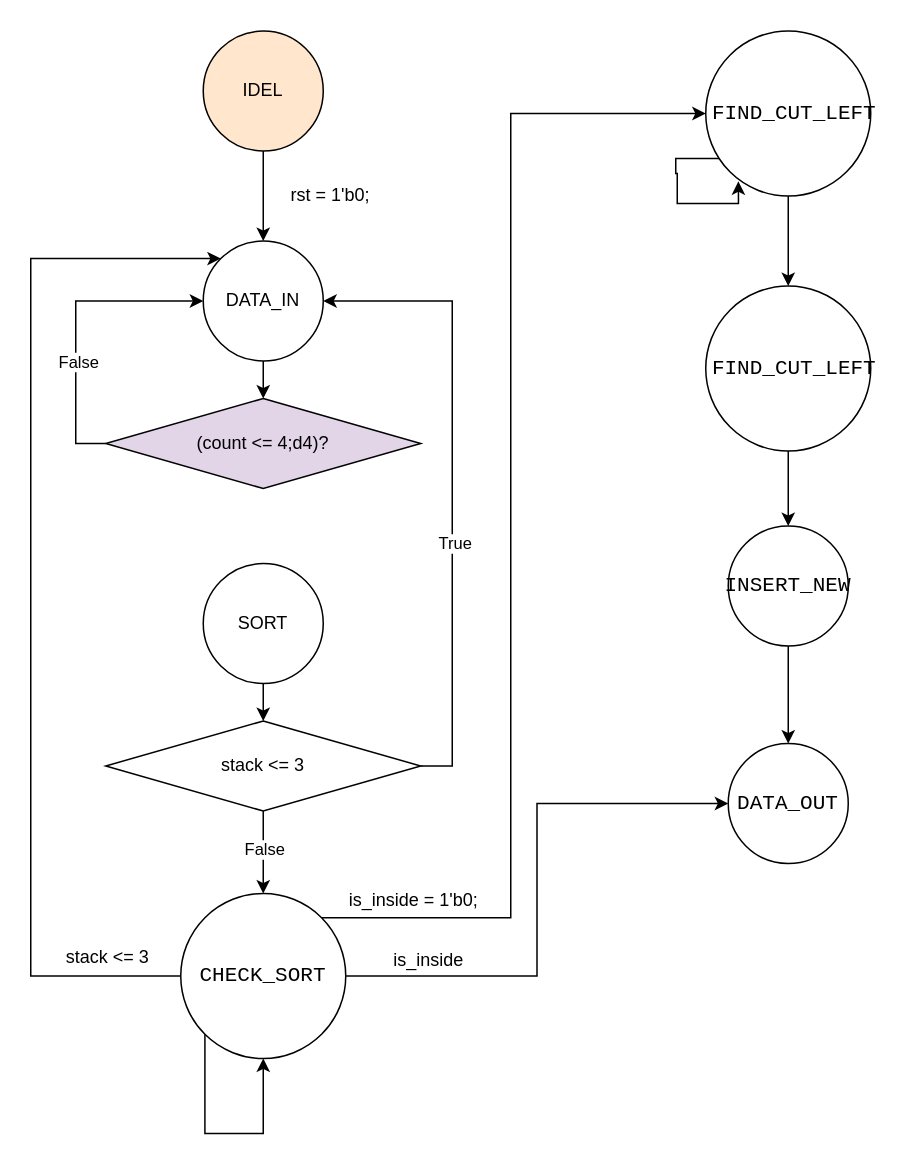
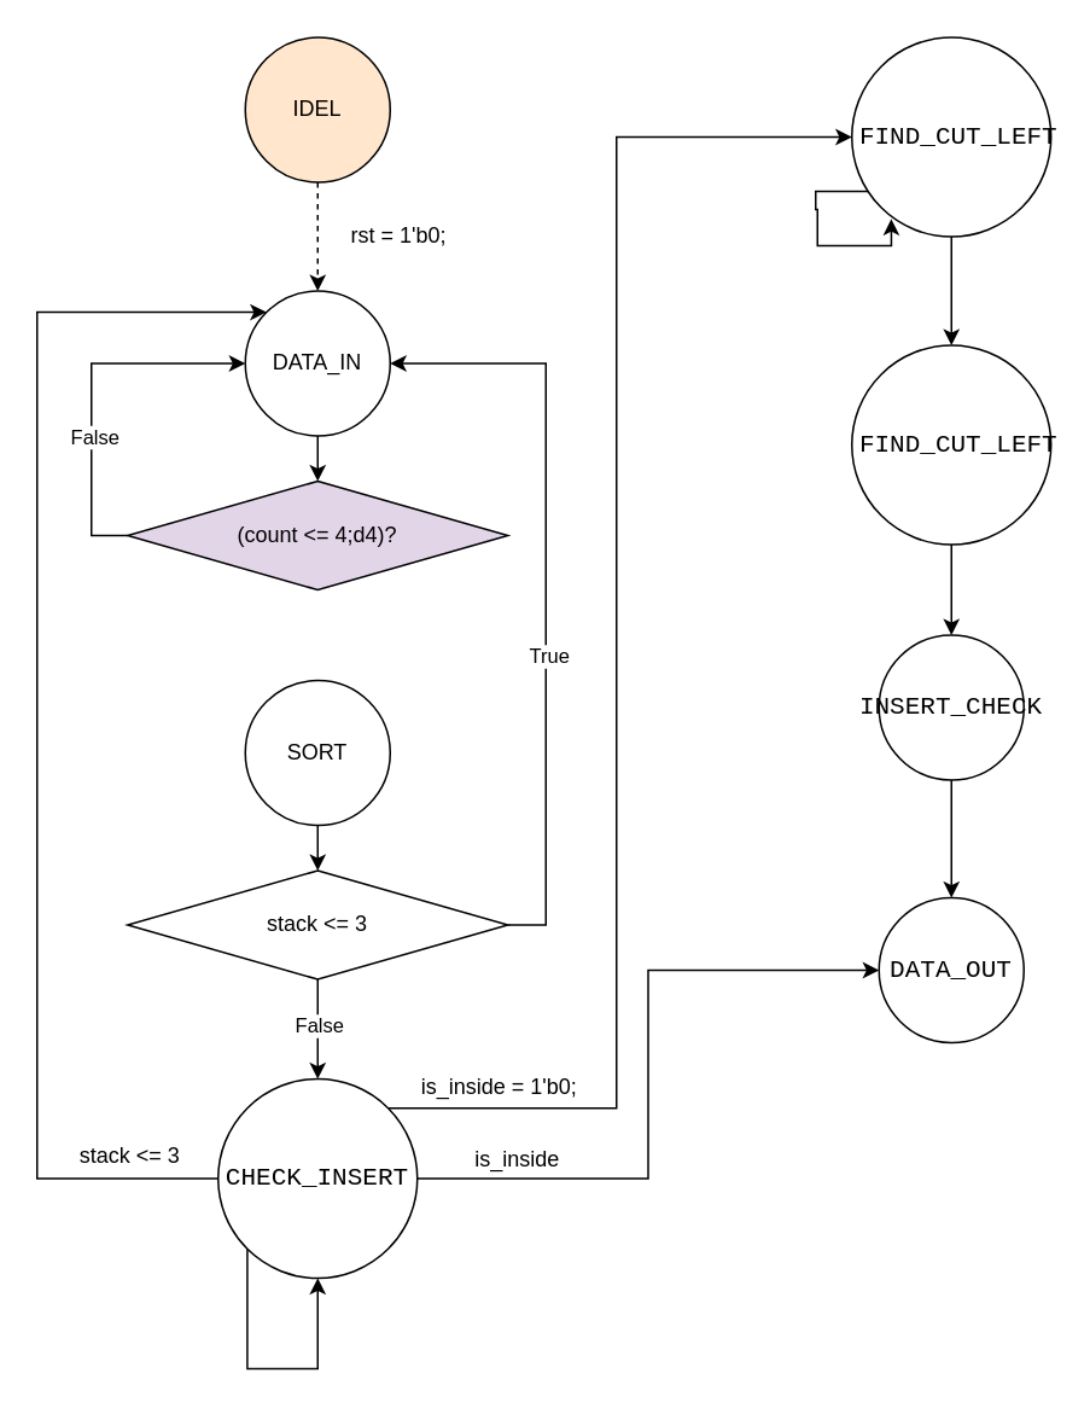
  <mxCell id="0" />
  <mxCell id="1" parent="0" />
- <mxCell id="2" style="edgeStyle=orthogonalEdgeStyle;rounded=0;orthogonalLoop=1;jettySize=auto;html=1;entryX=0.5;entryY=0;entryDx=0;entryDy=0;" edge="1" parent="1" source="3" target="5"><mxGeometry relative="1" as="geometry" /></mxCell>
+ <mxCell id="2" style="edgeStyle=orthogonalEdgeStyle;rounded=0;orthogonalLoop=1;jettySize=auto;html=1;entryX=0.5;entryY=0;entryDx=0;entryDy=0;dashed=1;" edge="1" parent="1" source="3" target="5"><mxGeometry relative="1" as="geometry" /></mxCell>
  <mxCell id="3" value="IDEL" style="ellipse;whiteSpace=wrap;html=1;aspect=fixed;fillColor=#ffe6cc;" vertex="1" parent="1"><mxGeometry x="135" y="20" width="80" height="80" as="geometry" /></mxCell>
  <mxCell id="4" style="edgeStyle=orthogonalEdgeStyle;rounded=0;orthogonalLoop=1;jettySize=auto;html=1;entryX=0.5;entryY=0;entryDx=0;entryDy=0;" edge="1" parent="1" source="5" target="24"><mxGeometry relative="1" as="geometry" /></mxCell>
  <mxCell id="5" value="DATA_IN" style="ellipse;whiteSpace=wrap;html=1;aspect=fixed;" vertex="1" parent="1"><mxGeometry x="135" y="160" width="80" height="80" as="geometry" /></mxCell>
  <mxCell id="6" value="rst = 1'b0;" style="text;html=1;align=center;verticalAlign=middle;whiteSpace=wrap;rounded=0;" vertex="1" parent="1"><mxGeometry x="190" y="115" width="60" height="30" as="geometry" /></mxCell>
  <mxCell id="7" style="edgeStyle=orthogonalEdgeStyle;rounded=0;orthogonalLoop=1;jettySize=auto;html=1;entryX=0.5;entryY=0;entryDx=0;entryDy=0;" edge="1" parent="1" source="8" target="29"><mxGeometry relative="1" as="geometry" /></mxCell>
  <mxCell id="8" value="SORT" style="ellipse;whiteSpace=wrap;html=1;aspect=fixed;" vertex="1" parent="1"><mxGeometry x="135" y="375" width="80" height="80" as="geometry" /></mxCell>
  <mxCell id="9" style="edgeStyle=orthogonalEdgeStyle;rounded=0;orthogonalLoop=1;jettySize=auto;html=1;exitX=1;exitY=0.5;exitDx=0;exitDy=0;entryX=0;entryY=0.5;entryDx=0;entryDy=0;" edge="1" parent="1" source="13" target="21"><mxGeometry relative="1" as="geometry" /></mxCell>
  <mxCell id="10" style="edgeStyle=orthogonalEdgeStyle;rounded=0;orthogonalLoop=1;jettySize=auto;html=1;exitX=1;exitY=0;exitDx=0;exitDy=0;entryX=0;entryY=0.5;entryDx=0;entryDy=0;" edge="1" parent="1" source="13" target="16"><mxGeometry relative="1" as="geometry"><Array as="points"><mxPoint x="340" y="611" /><mxPoint x="340" y="75" /></Array></mxGeometry></mxCell>
  <mxCell id="11" style="edgeStyle=orthogonalEdgeStyle;rounded=0;orthogonalLoop=1;jettySize=auto;html=1;exitX=0;exitY=0.5;exitDx=0;exitDy=0;entryX=0;entryY=0;entryDx=0;entryDy=0;" edge="1" parent="1" source="13" target="5"><mxGeometry relative="1" as="geometry"><Array as="points"><mxPoint x="20" y="650" /><mxPoint x="20" y="172" /></Array></mxGeometry></mxCell>
  <mxCell id="12" style="edgeStyle=orthogonalEdgeStyle;rounded=0;orthogonalLoop=1;jettySize=auto;html=1;exitX=0;exitY=1;exitDx=0;exitDy=0;entryX=0.5;entryY=1;entryDx=0;entryDy=0;" edge="1" parent="1" source="13" target="13"><mxGeometry relative="1" as="geometry"><mxPoint x="180" y="715" as="targetPoint" /><Array as="points"><mxPoint x="136" y="755" /><mxPoint x="175" y="755" /></Array></mxGeometry></mxCell>
- <mxCell id="13" value="&lt;div style=&quot;font-family: Consolas, &amp;quot;Courier New&amp;quot;, monospace; font-size: 14px; line-height: 19px; white-space: pre;&quot;&gt;&lt;font style=&quot;color: rgb(0, 0, 0);&quot;&gt;CHECK_SORT&lt;/font&gt;&lt;/div&gt;" style="ellipse;whiteSpace=wrap;html=1;aspect=fixed;" vertex="1" parent="1"><mxGeometry x="120" y="595" width="110" height="110" as="geometry" /></mxCell>
+ <mxCell id="13" value="&lt;div style=&quot;font-family: Consolas, &amp;quot;Courier New&amp;quot;, monospace; font-size: 14px; line-height: 19px; white-space: pre;&quot;&gt;&lt;font style=&quot;color: rgb(0, 0, 0);&quot;&gt;CHECK_INSERT&lt;/font&gt;&lt;/div&gt;" style="ellipse;whiteSpace=wrap;html=1;aspect=fixed;" vertex="1" parent="1"><mxGeometry x="120" y="595" width="110" height="110" as="geometry" /></mxCell>
  <mxCell id="14" style="edgeStyle=orthogonalEdgeStyle;rounded=0;orthogonalLoop=1;jettySize=auto;html=1;entryX=0.5;entryY=0;entryDx=0;entryDy=0;" edge="1" parent="1" source="16" target="18"><mxGeometry relative="1" as="geometry" /></mxCell>
  <mxCell id="15" style="edgeStyle=orthogonalEdgeStyle;rounded=0;orthogonalLoop=1;jettySize=auto;html=1;exitX=0.085;exitY=0.729;exitDx=0;exitDy=0;entryX=0.198;entryY=0.911;entryDx=0;entryDy=0;entryPerimeter=0;exitPerimeter=0;" edge="1" parent="1" source="16" target="16"><mxGeometry relative="1" as="geometry"><mxPoint x="490" y="155" as="targetPoint" /><Array as="points"><mxPoint x="486" y="100" /><mxPoint x="486" y="105" /><mxPoint x="450" y="105" /><mxPoint x="450" y="115" /><mxPoint x="451" y="115" /><mxPoint x="451" y="135" /><mxPoint x="492" y="135" /></Array></mxGeometry></mxCell>
  <mxCell id="16" value="&lt;div style=&quot;font-family: Consolas, &amp;quot;Courier New&amp;quot;, monospace; font-size: 14px; line-height: 19px; white-space: pre;&quot;&gt;&lt;div style=&quot;line-height: 19px;&quot;&gt;&amp;nbsp;FIND_CUT_LEFT&lt;/div&gt;&lt;/div&gt;" style="ellipse;whiteSpace=wrap;html=1;aspect=fixed;fontColor=#000000;labelBackgroundColor=none;" vertex="1" parent="1"><mxGeometry x="470" y="20" width="110" height="110" as="geometry" /></mxCell>
  <mxCell id="17" style="edgeStyle=orthogonalEdgeStyle;rounded=0;orthogonalLoop=1;jettySize=auto;html=1;entryX=0.5;entryY=0;entryDx=0;entryDy=0;" edge="1" parent="1" source="18" target="20"><mxGeometry relative="1" as="geometry" /></mxCell>
  <mxCell id="18" value="&lt;div style=&quot;font-family: Consolas, &amp;quot;Courier New&amp;quot;, monospace; font-size: 14px; line-height: 19px; white-space: pre;&quot;&gt;&lt;div style=&quot;line-height: 19px;&quot;&gt;&amp;nbsp;FIND_CUT_LEFT&lt;/div&gt;&lt;/div&gt;" style="ellipse;whiteSpace=wrap;html=1;aspect=fixed;fontColor=#000000;labelBackgroundColor=none;" vertex="1" parent="1"><mxGeometry x="470" y="190" width="110" height="110" as="geometry" /></mxCell>
  <mxCell id="19" style="edgeStyle=orthogonalEdgeStyle;rounded=0;orthogonalLoop=1;jettySize=auto;html=1;entryX=0.5;entryY=0;entryDx=0;entryDy=0;" edge="1" parent="1" source="20" target="21"><mxGeometry relative="1" as="geometry" /></mxCell>
- <mxCell id="20" value="&lt;div style=&quot;font-family: Consolas, &amp;quot;Courier New&amp;quot;, monospace; font-size: 14px; line-height: 19px; white-space: pre;&quot;&gt;INSERT_NEW&lt;/div&gt;" style="ellipse;whiteSpace=wrap;html=1;aspect=fixed;fontColor=#000000;labelBackgroundColor=none;" vertex="1" parent="1"><mxGeometry x="485" y="350" width="80" height="80" as="geometry" /></mxCell>
+ <mxCell id="20" value="&lt;div style=&quot;font-family: Consolas, &amp;quot;Courier New&amp;quot;, monospace; font-size: 14px; line-height: 19px; white-space: pre;&quot;&gt;INSERT_CHECK&lt;/div&gt;" style="ellipse;whiteSpace=wrap;html=1;aspect=fixed;fontColor=#000000;labelBackgroundColor=none;" vertex="1" parent="1"><mxGeometry x="485" y="350" width="80" height="80" as="geometry" /></mxCell>
  <mxCell id="21" value="&lt;div style=&quot;font-family: Consolas, &amp;quot;Courier New&amp;quot;, monospace; font-size: 14px; line-height: 19px; white-space: pre;&quot;&gt;DATA_OUT&lt;/div&gt;" style="ellipse;whiteSpace=wrap;html=1;aspect=fixed;fontColor=#000000;labelBackgroundColor=none;" vertex="1" parent="1"><mxGeometry x="485" y="495" width="80" height="80" as="geometry" /></mxCell>
  <mxCell id="22" style="edgeStyle=orthogonalEdgeStyle;rounded=0;orthogonalLoop=1;jettySize=auto;html=1;exitX=0;exitY=0.5;exitDx=0;exitDy=0;entryX=0;entryY=0.5;entryDx=0;entryDy=0;" edge="1" parent="1" source="24" target="5"><mxGeometry relative="1" as="geometry" /></mxCell>
  <mxCell id="23" value="False" style="edgeLabel;html=1;align=center;verticalAlign=middle;resizable=0;points=[];" vertex="1" connectable="0" parent="22"><mxGeometry x="-0.248" y="-1" relative="1" as="geometry"><mxPoint as="offset" /></mxGeometry></mxCell>
  <mxCell id="24" value="(count &amp;lt;= 4;d4)?" style="rhombus;whiteSpace=wrap;html=1;fillColor=#e1d5e7;" vertex="1" parent="1"><mxGeometry x="70" y="265" width="210" height="60" as="geometry" /></mxCell>
  <mxCell id="25" style="edgeStyle=orthogonalEdgeStyle;rounded=0;orthogonalLoop=1;jettySize=auto;html=1;" edge="1" parent="1" source="29" target="13"><mxGeometry relative="1" as="geometry" /></mxCell>
  <mxCell id="26" value="False" style="edgeLabel;html=1;align=center;verticalAlign=middle;resizable=0;points=[];" vertex="1" connectable="0" parent="25"><mxGeometry x="-0.079" y="-1" relative="1" as="geometry"><mxPoint x="1" as="offset" /></mxGeometry></mxCell>
  <mxCell id="27" style="edgeStyle=orthogonalEdgeStyle;rounded=0;orthogonalLoop=1;jettySize=auto;html=1;entryX=1;entryY=0.5;entryDx=0;entryDy=0;" edge="1" parent="1" source="29" target="5"><mxGeometry relative="1" as="geometry"><mxPoint x="300" y="195" as="targetPoint" /><Array as="points"><mxPoint x="301" y="510" /><mxPoint x="301" y="200" /></Array></mxGeometry></mxCell>
  <mxCell id="28" value="True" style="edgeLabel;html=1;align=center;verticalAlign=middle;resizable=0;points=[];" vertex="1" connectable="0" parent="27"><mxGeometry x="-0.185" y="-1" relative="1" as="geometry"><mxPoint as="offset" /></mxGeometry></mxCell>
  <mxCell id="29" value="stack &amp;lt;= 3" style="rhombus;whiteSpace=wrap;html=1;" vertex="1" parent="1"><mxGeometry x="70" y="480" width="210" height="60" as="geometry" /></mxCell>
  <mxCell id="30" value="is_inside" style="text;html=1;align=center;verticalAlign=middle;resizable=0;points=[];autosize=1;strokeColor=none;fillColor=none;" vertex="1" parent="1"><mxGeometry x="250" y="625" width="70" height="30" as="geometry" /></mxCell>
  <mxCell id="31" value="is_inside = 1'b0;" style="text;html=1;align=center;verticalAlign=middle;resizable=0;points=[];autosize=1;strokeColor=none;fillColor=none;" vertex="1" parent="1"><mxGeometry x="220" y="585" width="110" height="30" as="geometry" /></mxCell>
  <mxCell id="32" value="stack &amp;lt;= 3" style="text;html=1;align=center;verticalAlign=middle;resizable=0;points=[];autosize=1;strokeColor=none;fillColor=none;" vertex="1" parent="1"><mxGeometry x="31" y="623" width="80" height="30" as="geometry" /></mxCell>
